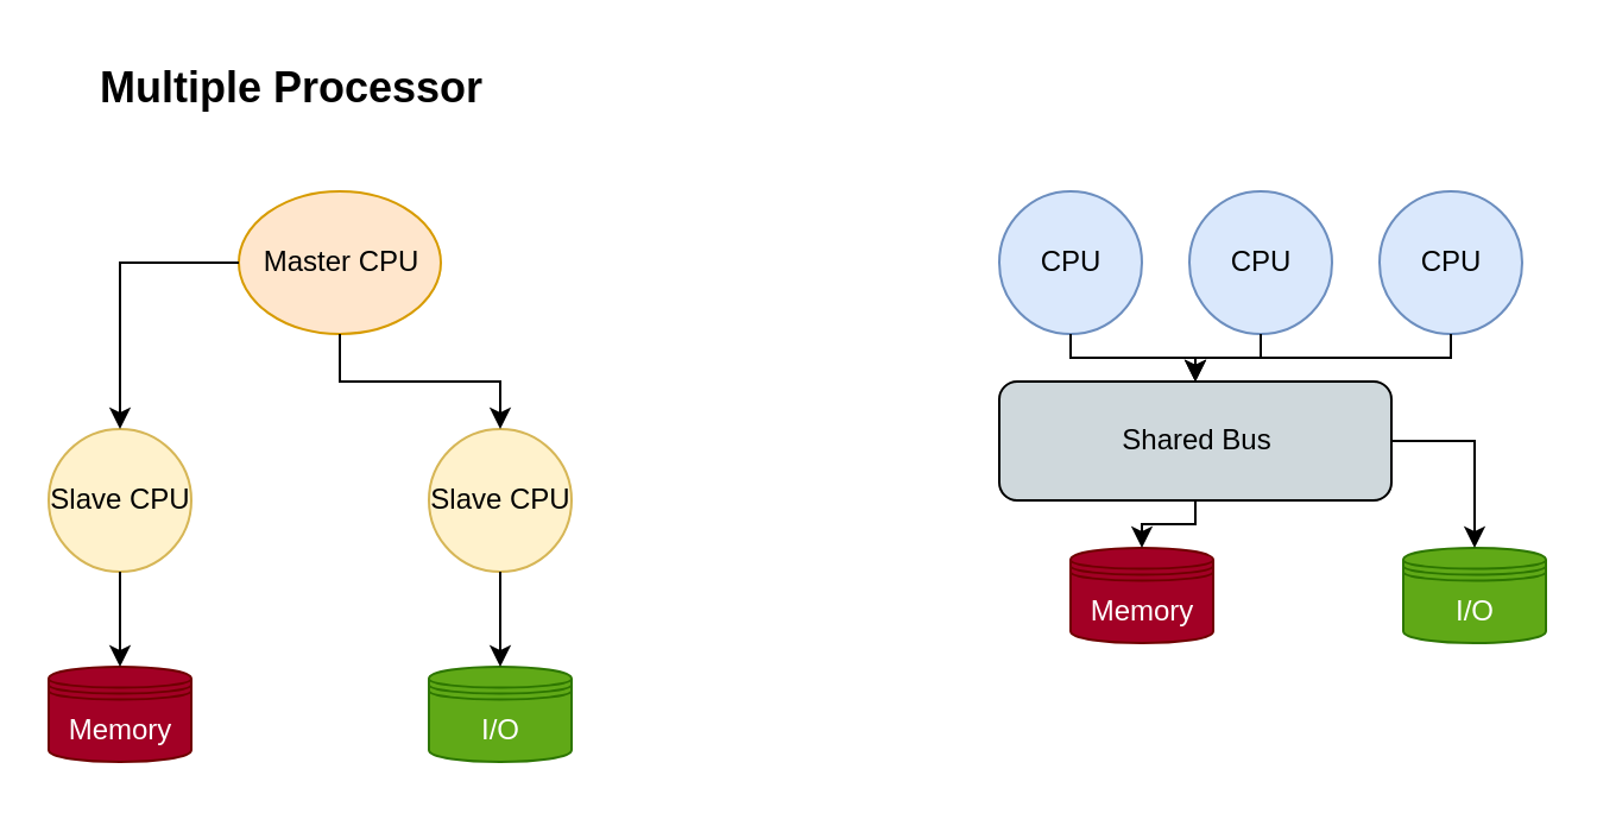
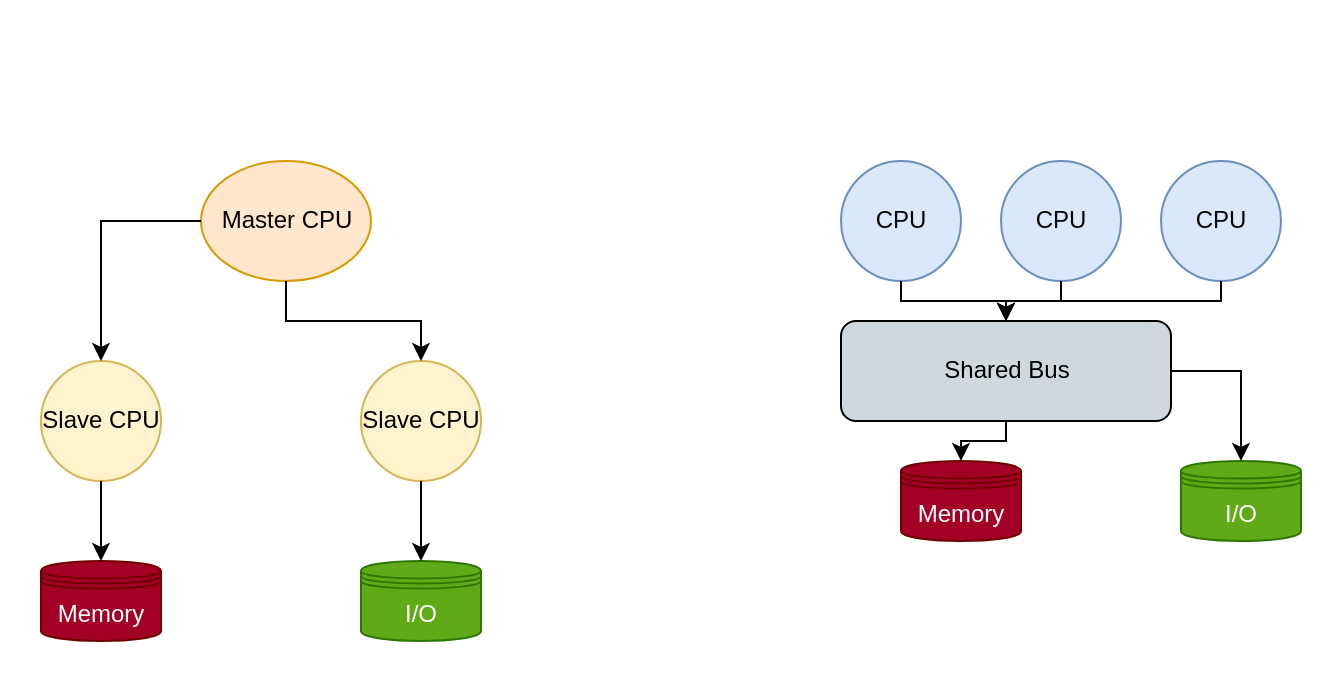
  <mxCell id="0" />
  <mxCell id="1" parent="0" />
- <mxCell id="2" value="Multiple Processor" style="text;html=1;fontSize=18;fontStyle=1;" parent="1" vertex="1"><mxGeometry x="40" y="20" width="180" height="30" as="geometry" /></mxCell>
  <mxCell id="3" value="Master CPU" style="shape=ellipse;fillColor=#ffe6cc;strokeColor=#d79b00;html=1;" parent="1" vertex="1"><mxGeometry x="100" y="80" width="85" height="60" as="geometry" /></mxCell>
  <mxCell id="4" value="Slave CPU" style="shape=ellipse;fillColor=#fff2cc;strokeColor=#d6b656;html=1;" parent="1" vertex="1"><mxGeometry x="20" y="180" width="60" height="60" as="geometry" /></mxCell>
  <mxCell id="5" value="Slave CPU" style="shape=ellipse;fillColor=#fff2cc;strokeColor=#d6b656;html=1;" parent="1" vertex="1"><mxGeometry x="180" y="180" width="60" height="60" as="geometry" /></mxCell>
  <mxCell id="6" style="edgeStyle=orthogonalEdgeStyle;rounded=0;html=1;" parent="1" source="3" target="4" edge="1"><mxGeometry relative="1" as="geometry" /></mxCell>
  <mxCell id="7" style="edgeStyle=orthogonalEdgeStyle;rounded=0;html=1;" parent="1" source="3" target="5" edge="1"><mxGeometry relative="1" as="geometry" /></mxCell>
  <mxCell id="8" value="Memory" style="shape=datastore;fillColor=#a20025;strokeColor=#6F0000;html=1;fontColor=#ffffff;" parent="1" vertex="1"><mxGeometry x="20" y="280" width="60" height="40" as="geometry" /></mxCell>
  <mxCell id="9" value="I/O" style="shape=datastore;fillColor=#60a917;strokeColor=#2D7600;html=1;fontColor=#ffffff;" parent="1" vertex="1"><mxGeometry x="180" y="280" width="60" height="40" as="geometry" /></mxCell>
  <mxCell id="10" style="edgeStyle=orthogonalEdgeStyle;rounded=0;html=1;" parent="1" source="4" target="8" edge="1"><mxGeometry relative="1" as="geometry" /></mxCell>
  <mxCell id="11" style="edgeStyle=orthogonalEdgeStyle;rounded=0;html=1;" parent="1" source="5" target="9" edge="1"><mxGeometry relative="1" as="geometry" /></mxCell>
  <mxCell id="12" value="CPU" style="shape=ellipse;fillColor=#dae8fc;strokeColor=#6c8ebf;html=1;" parent="1" vertex="1"><mxGeometry x="420" y="80" width="60" height="60" as="geometry" /></mxCell>
  <mxCell id="13" value="CPU" style="shape=ellipse;fillColor=#dae8fc;strokeColor=#6c8ebf;html=1;" parent="1" vertex="1"><mxGeometry x="500" y="80" width="60" height="60" as="geometry" /></mxCell>
  <mxCell id="14" value="CPU" style="shape=ellipse;fillColor=#dae8fc;strokeColor=#6c8ebf;html=1;" parent="1" vertex="1"><mxGeometry x="580" y="80" width="60" height="60" as="geometry" /></mxCell>
  <mxCell id="15" value="Shared Bus" style="shape=rectangle;fillColor=#cfd8dc;strokeColor=#000000;rounded=1;html=1;" parent="1" vertex="1"><mxGeometry x="420" y="160" width="165" height="50" as="geometry" /></mxCell>
  <mxCell id="16" style="edgeStyle=orthogonalEdgeStyle;rounded=0;html=1;" parent="1" source="12" target="15" edge="1"><mxGeometry relative="1" as="geometry" /></mxCell>
  <mxCell id="17" style="edgeStyle=orthogonalEdgeStyle;rounded=0;html=1;" parent="1" source="13" target="15" edge="1"><mxGeometry relative="1" as="geometry" /></mxCell>
  <mxCell id="18" style="edgeStyle=orthogonalEdgeStyle;rounded=0;html=1;" parent="1" source="14" target="15" edge="1"><mxGeometry relative="1" as="geometry" /></mxCell>
  <mxCell id="19" value="Memory" style="shape=datastore;fillColor=#a20025;strokeColor=#6F0000;html=1;fontColor=#ffffff;" parent="1" vertex="1"><mxGeometry x="450" y="230" width="60" height="40" as="geometry" /></mxCell>
  <mxCell id="20" value="I/O" style="shape=datastore;fillColor=#60a917;strokeColor=#2D7600;html=1;fontColor=#ffffff;" parent="1" vertex="1"><mxGeometry x="590" y="230" width="60" height="40" as="geometry" /></mxCell>
  <mxCell id="21" style="edgeStyle=orthogonalEdgeStyle;rounded=0;html=1;" parent="1" source="15" target="19" edge="1"><mxGeometry relative="1" as="geometry" /></mxCell>
  <mxCell id="22" style="edgeStyle=orthogonalEdgeStyle;rounded=0;html=1;" parent="1" source="15" target="20" edge="1"><mxGeometry relative="1" as="geometry" /></mxCell>
